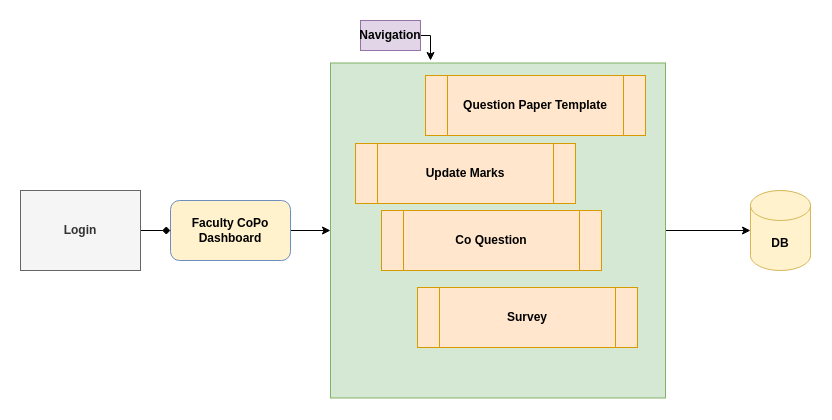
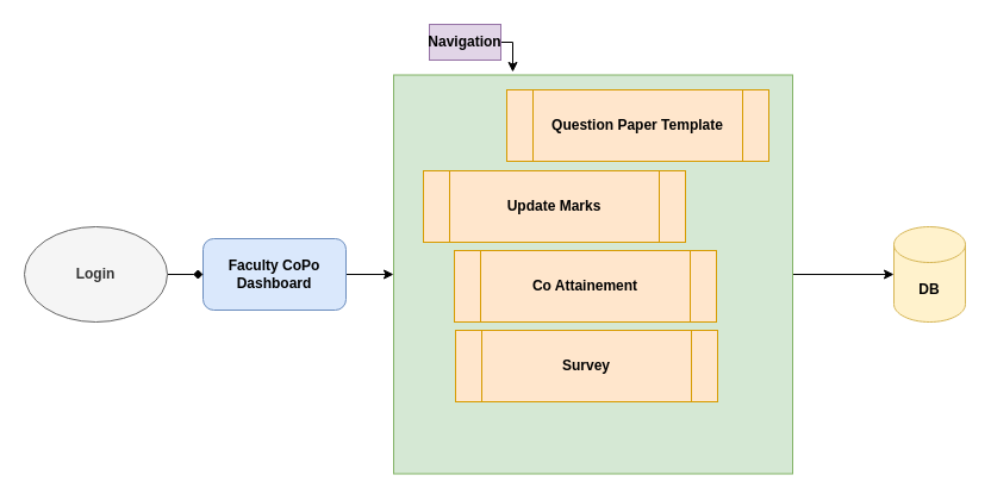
  <mxCell id="0" />
  <mxCell id="1" parent="0" />
  <mxCell id="2" value="" style="edgeStyle=orthogonalEdgeStyle;rounded=0;orthogonalLoop=1;jettySize=auto;html=1;" edge="1" parent="1" source="3" target="7"><mxGeometry relative="1" as="geometry" /></mxCell>
- <mxCell id="3" value="&lt;b&gt;Faculty CoPo Dashboard&lt;/b&gt;" style="rounded=1;whiteSpace=wrap;html=1;fillColor=#fff2cc;strokeColor=#6c8ebf;" vertex="1" parent="1"><mxGeometry x="170" y="200" width="120" height="60" as="geometry" /></mxCell>
+ <mxCell id="3" value="&lt;b&gt;Faculty CoPo Dashboard&lt;/b&gt;" style="rounded=1;whiteSpace=wrap;html=1;fillColor=#dae8fc;strokeColor=#6c8ebf;" vertex="1" parent="1"><mxGeometry x="170" y="200" width="120" height="60" as="geometry" /></mxCell>
  <mxCell id="4" value="" style="edgeStyle=orthogonalEdgeStyle;rounded=0;orthogonalLoop=1;jettySize=auto;html=1;endArrow=diamond;" edge="1" parent="1" source="5" target="3"><mxGeometry relative="1" as="geometry" /></mxCell>
- <mxCell id="5" value="&lt;b&gt;Login&lt;/b&gt;" style="whiteSpace=wrap;html=1;fillColor=#f5f5f5;fontColor=#333333;strokeColor=#666666;rounded=0;" vertex="1" parent="1"><mxGeometry x="20" y="190" width="120" height="80" as="geometry" /></mxCell>
+ <mxCell id="5" value="&lt;b&gt;Login&lt;/b&gt;" style="ellipse;whiteSpace=wrap;html=1;fillColor=#f5f5f5;fontColor=#333333;strokeColor=#666666;" vertex="1" parent="1"><mxGeometry x="20" y="190" width="120" height="80" as="geometry" /></mxCell>
  <mxCell id="6" value="" style="edgeStyle=orthogonalEdgeStyle;rounded=0;orthogonalLoop=1;jettySize=auto;html=1;" edge="1" parent="1" source="7" target="14"><mxGeometry relative="1" as="geometry" /></mxCell>
  <mxCell id="7" value="" style="whiteSpace=wrap;html=1;aspect=fixed;fillColor=#d5e8d4;strokeColor=#82b366;" vertex="1" parent="1"><mxGeometry x="330" y="62.5" width="335" height="335" as="geometry" /></mxCell>
  <mxCell id="8" value="&lt;b&gt;Question Paper Template&lt;/b&gt;" style="shape=process;whiteSpace=wrap;html=1;backgroundOutline=1;fillColor=#ffe6cc;strokeColor=#d79b00;" vertex="1" parent="1"><mxGeometry x="425" y="75" width="220" height="60" as="geometry" /></mxCell>
  <mxCell id="9" style="edgeStyle=orthogonalEdgeStyle;rounded=0;orthogonalLoop=1;jettySize=auto;html=1;exitX=1;exitY=0.5;exitDx=0;exitDy=0;" edge="1" parent="1" source="10"><mxGeometry relative="1" as="geometry"><mxPoint x="430" y="60" as="targetPoint" /></mxGeometry></mxCell>
  <mxCell id="10" value="Navigation" style="text;html=1;strokeColor=#9673a6;fillColor=#e1d5e7;align=center;verticalAlign=middle;whiteSpace=wrap;rounded=0;fontStyle=1" vertex="1" parent="1"><mxGeometry x="360" y="20" width="60" height="30" as="geometry" /></mxCell>
  <mxCell id="11" value="&lt;b&gt;Update Marks&lt;/b&gt;" style="shape=process;whiteSpace=wrap;html=1;backgroundOutline=1;fillColor=#ffe6cc;strokeColor=#d79b00;" vertex="1" parent="1"><mxGeometry x="355" y="143" width="220" height="60" as="geometry" /></mxCell>
- <mxCell id="12" value="&lt;b&gt;Co Question&lt;/b&gt;" style="shape=process;whiteSpace=wrap;html=1;backgroundOutline=1;fillColor=#ffe6cc;strokeColor=#d79b00;" vertex="1" parent="1"><mxGeometry x="381" y="210" width="220" height="60" as="geometry" /></mxCell>
- <mxCell id="13" value="&lt;b&gt;Survey&lt;/b&gt;" style="shape=process;whiteSpace=wrap;html=1;backgroundOutline=1;fillColor=#ffe6cc;strokeColor=#d79b00;" vertex="1" parent="1"><mxGeometry x="417" y="287" width="220" height="60" as="geometry" /></mxCell>
+ <mxCell id="12" value="&lt;b&gt;Co Attainement&lt;/b&gt;" style="shape=process;whiteSpace=wrap;html=1;backgroundOutline=1;fillColor=#ffe6cc;strokeColor=#d79b00;" vertex="1" parent="1"><mxGeometry x="381" y="210" width="220" height="60" as="geometry" /></mxCell>
+ <mxCell id="13" value="&lt;b&gt;Survey&lt;/b&gt;" style="shape=process;whiteSpace=wrap;html=1;backgroundOutline=1;fillColor=#ffe6cc;strokeColor=#d79b00;" vertex="1" parent="1"><mxGeometry x="382" y="277" width="220" height="60" as="geometry" /></mxCell>
  <mxCell id="14" value="&lt;b&gt;DB&lt;/b&gt;" style="shape=cylinder3;whiteSpace=wrap;html=1;boundedLbl=1;backgroundOutline=1;size=15;fillColor=#fff2cc;strokeColor=#d6b656;" vertex="1" parent="1"><mxGeometry x="750" y="190" width="60" height="80" as="geometry" /></mxCell>
